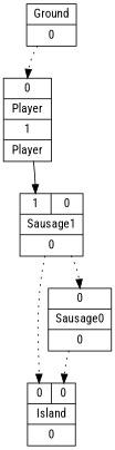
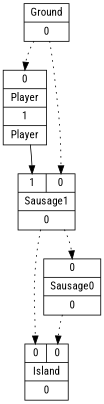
  digraph {
    fontname="Roboto Condensed"
    node [shape=record fontname="Roboto Condensed"]
    edge [headport=Sausage1P fontname="Roboto Condensed" style=dotted]
    n1 [label="{{<GroundP>0}|{Player}|<PlayerOUT>1|{Player}}"]
    n2 [label="{{<Player>1|<GroundP>0}|{Sausage1}|<Sausage1OUT>0}"]
    n3 [label="{{Ground}|<GroundOUT>0}"]
    n4 [label="{{<Sausage1P>0}|{Sausage0}|<Sausage0OUT>0}"]
    n5 [label="{{<Sausage1P>0|<Sausage0P>0}|{Island}|<IslandOUT>0}"]
    n1 -> n2 [headport=Player style=""]
    n2 -> n4
    n2 -> n5
    n3 -> n1 [headport=GroundP]
+   n3 -> n2 [headport=GroundP]
    n4 -> n5 [headport=Sausage0P]
  }
